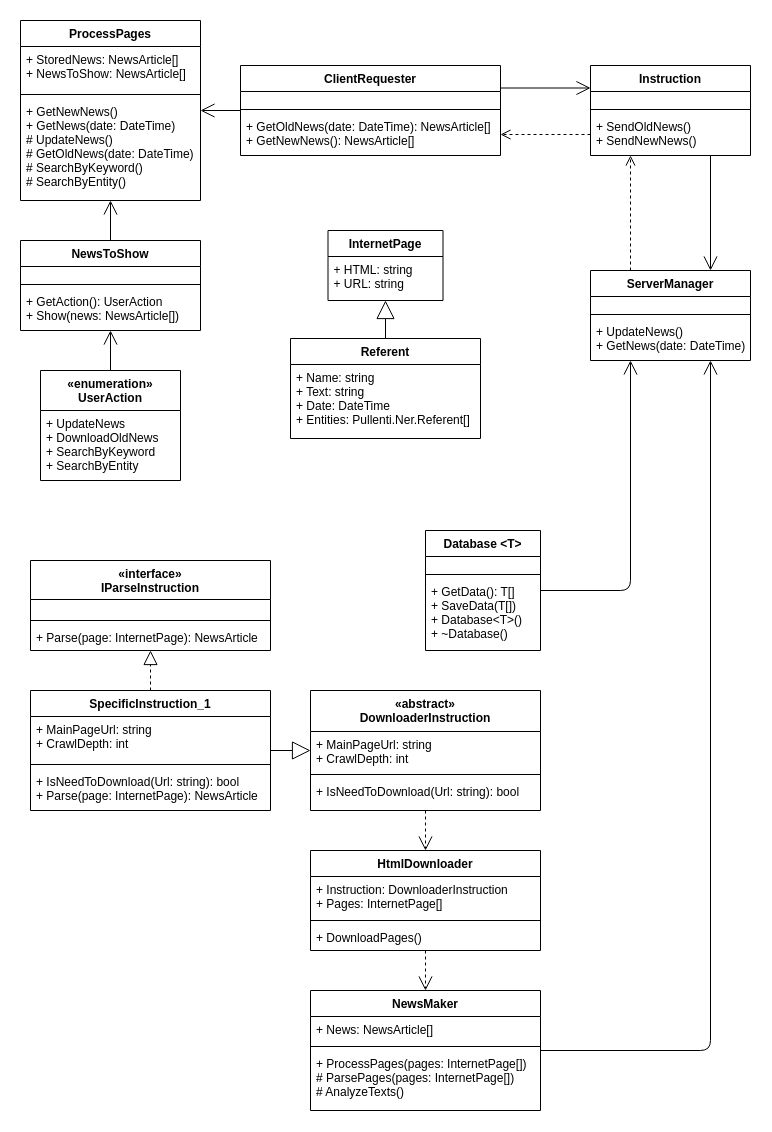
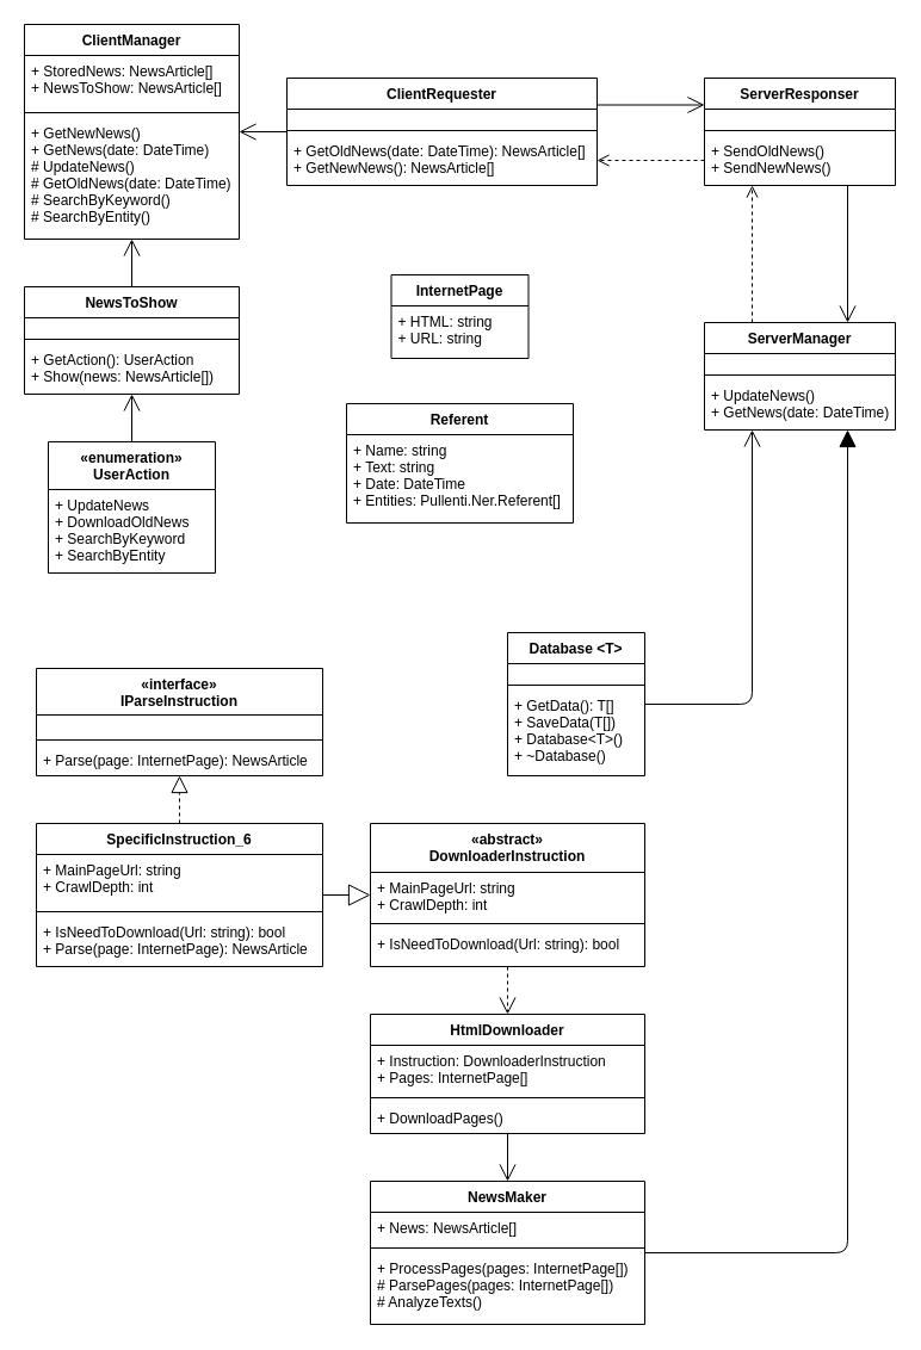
  <mxCell id="0" />
  <mxCell id="1" parent="0" />
  <mxCell id="2" value="ClientRequester" style="swimlane;fontStyle=1;align=center;verticalAlign=top;childLayout=stackLayout;horizontal=1;startSize=26;horizontalStack=0;resizeParent=1;resizeParentMax=0;resizeLast=0;collapsible=1;marginBottom=0;" parent="1" vertex="1"><mxGeometry x="240" y="65" width="260" height="90" as="geometry" /></mxCell>
  <mxCell id="3" value=" " style="text;strokeColor=none;fillColor=none;align=left;verticalAlign=top;spacingLeft=4;spacingRight=4;overflow=hidden;rotatable=0;points=[[0,0.5],[1,0.5]];portConstraint=eastwest;" parent="2" vertex="1"><mxGeometry y="26" width="260" height="14" as="geometry" /></mxCell>
  <mxCell id="4" value="" style="line;strokeWidth=1;fillColor=none;align=left;verticalAlign=middle;spacingTop=-1;spacingLeft=3;spacingRight=3;rotatable=0;labelPosition=right;points=[];portConstraint=eastwest;" parent="2" vertex="1"><mxGeometry y="40" width="260" height="8" as="geometry" /></mxCell>
  <mxCell id="5" value="+ GetOldNews(date: DateTime): NewsArticle[]&#10;+ GetNewNews(): NewsArticle[]" style="text;strokeColor=none;fillColor=none;align=left;verticalAlign=top;spacingLeft=4;spacingRight=4;overflow=hidden;rotatable=0;points=[[0,0.5],[1,0.5]];portConstraint=eastwest;" parent="2" vertex="1"><mxGeometry y="48" width="260" height="42" as="geometry" /></mxCell>
  <mxCell id="6" value="NewsToShow" style="swimlane;fontStyle=1;align=center;verticalAlign=top;childLayout=stackLayout;horizontal=1;startSize=26;horizontalStack=0;resizeParent=1;resizeParentMax=0;resizeLast=0;collapsible=1;marginBottom=0;" parent="1" vertex="1"><mxGeometry x="20" y="240" width="180" height="90" as="geometry" /></mxCell>
  <mxCell id="7" value=" " style="text;strokeColor=none;fillColor=none;align=left;verticalAlign=top;spacingLeft=4;spacingRight=4;overflow=hidden;rotatable=0;points=[[0,0.5],[1,0.5]];portConstraint=eastwest;" parent="6" vertex="1"><mxGeometry y="26" width="180" height="14" as="geometry" /></mxCell>
  <mxCell id="8" value="" style="line;strokeWidth=1;fillColor=none;align=left;verticalAlign=middle;spacingTop=-1;spacingLeft=3;spacingRight=3;rotatable=0;labelPosition=right;points=[];portConstraint=eastwest;" parent="6" vertex="1"><mxGeometry y="40" width="180" height="8" as="geometry" /></mxCell>
  <mxCell id="9" value="+ GetAction(): UserAction&#10;+ Show(news: NewsArticle[])" style="text;strokeColor=none;fillColor=none;align=left;verticalAlign=top;spacingLeft=4;spacingRight=4;overflow=hidden;rotatable=0;points=[[0,0.5],[1,0.5]];portConstraint=eastwest;" parent="6" vertex="1"><mxGeometry y="48" width="180" height="42" as="geometry" /></mxCell>
  <mxCell id="10" value="«enumeration»&#10;UserAction" style="swimlane;fontStyle=1;childLayout=stackLayout;horizontal=1;startSize=40;fillColor=#ffffff;horizontalStack=0;resizeParent=1;resizeParentMax=0;resizeLast=0;collapsible=1;marginBottom=0;" parent="1" vertex="1"><mxGeometry x="40" y="370" width="140" height="110" as="geometry" /></mxCell>
  <mxCell id="11" value="+ UpdateNews&#10;+ DownloadOldNews&#10;+ SearchByKeyword&#10;+ SearchByEntity" style="text;strokeColor=none;fillColor=none;align=left;verticalAlign=top;spacingLeft=4;spacingRight=4;overflow=hidden;rotatable=0;points=[[0,0.5],[1,0.5]];portConstraint=eastwest;" parent="10" vertex="1"><mxGeometry y="40" width="140" height="70" as="geometry" /></mxCell>
  <mxCell id="12" value="Referent" style="swimlane;fontStyle=1;childLayout=stackLayout;horizontal=1;startSize=26;fillColor=#ffffff;horizontalStack=0;resizeParent=1;resizeParentMax=0;resizeLast=0;collapsible=1;marginBottom=0;" parent="1" vertex="1"><mxGeometry x="290" y="338" width="190" height="100" as="geometry" /></mxCell>
  <mxCell id="13" value="+ Name: string&#10;+ Text: string&#10;+ Date: DateTime&#10;+ Entities: Pullenti.Ner.Referent[]" style="text;strokeColor=none;fillColor=none;align=left;verticalAlign=top;spacingLeft=4;spacingRight=4;overflow=hidden;rotatable=0;points=[[0,0.5],[1,0.5]];portConstraint=eastwest;" parent="12" vertex="1"><mxGeometry y="26" width="190" height="74" as="geometry" /></mxCell>
  <mxCell id="14" value="InternetPage" style="swimlane;fontStyle=1;childLayout=stackLayout;horizontal=1;startSize=26;fillColor=#ffffff;horizontalStack=0;resizeParent=1;resizeParentMax=0;resizeLast=0;collapsible=1;marginBottom=0;" parent="1" vertex="1"><mxGeometry x="327.5" y="230" width="115" height="70" as="geometry" /></mxCell>
  <mxCell id="15" value="+ HTML: string&#10;+ URL: string" style="text;strokeColor=none;fillColor=none;align=left;verticalAlign=top;spacingLeft=4;spacingRight=4;overflow=hidden;rotatable=0;points=[[0,0.5],[1,0.5]];portConstraint=eastwest;" parent="14" vertex="1"><mxGeometry y="26" width="115" height="44" as="geometry" /></mxCell>
- <mxCell id="16" value="" style="endArrow=block;endSize=16;endFill=0;html=1;arcSize=20;" parent="1" source="12" target="14" edge="1"><mxGeometry width="160" relative="1" as="geometry"><mxPoint x="-42.5" y="323" as="sourcePoint" /><mxPoint x="117.5" y="323" as="targetPoint" /></mxGeometry></mxCell>
  <mxCell id="17" value="" style="endArrow=open;endFill=1;endSize=12;html=1;" parent="1" source="10" target="6" edge="1"><mxGeometry width="160" relative="1" as="geometry"><mxPoint x="110" y="450" as="sourcePoint" /><mxPoint x="180" y="760" as="targetPoint" /></mxGeometry></mxCell>
  <mxCell id="18" value="" style="endArrow=open;endFill=1;endSize=12;html=1;" parent="1" source="2" target="61" edge="1"><mxGeometry width="160" relative="1" as="geometry"><mxPoint x="260" y="90" as="sourcePoint" /><mxPoint x="420" y="90" as="targetPoint" /></mxGeometry></mxCell>
- <mxCell id="19" value="Instruction" style="swimlane;fontStyle=1;align=center;verticalAlign=top;childLayout=stackLayout;horizontal=1;startSize=26;horizontalStack=0;resizeParent=1;resizeParentMax=0;resizeLast=0;collapsible=1;marginBottom=0;" parent="1" vertex="1"><mxGeometry x="590" y="65" width="160" height="90" as="geometry" /></mxCell>
+ <mxCell id="19" value="ServerResponser" style="swimlane;fontStyle=1;align=center;verticalAlign=top;childLayout=stackLayout;horizontal=1;startSize=26;horizontalStack=0;resizeParent=1;resizeParentMax=0;resizeLast=0;collapsible=1;marginBottom=0;" parent="1" vertex="1"><mxGeometry x="590" y="65" width="160" height="90" as="geometry" /></mxCell>
  <mxCell id="20" value=" " style="text;strokeColor=none;fillColor=none;align=left;verticalAlign=top;spacingLeft=4;spacingRight=4;overflow=hidden;rotatable=0;points=[[0,0.5],[1,0.5]];portConstraint=eastwest;" parent="19" vertex="1"><mxGeometry y="26" width="160" height="14" as="geometry" /></mxCell>
  <mxCell id="21" value="" style="line;strokeWidth=1;fillColor=none;align=left;verticalAlign=middle;spacingTop=-1;spacingLeft=3;spacingRight=3;rotatable=0;labelPosition=right;points=[];portConstraint=eastwest;" parent="19" vertex="1"><mxGeometry y="40" width="160" height="8" as="geometry" /></mxCell>
  <mxCell id="22" value="+ SendOldNews()&#10;+ SendNewNews()" style="text;strokeColor=none;fillColor=none;align=left;verticalAlign=top;spacingLeft=4;spacingRight=4;overflow=hidden;rotatable=0;points=[[0,0.5],[1,0.5]];portConstraint=eastwest;" parent="19" vertex="1"><mxGeometry y="48" width="160" height="42" as="geometry" /></mxCell>
  <mxCell id="23" value="" style="html=1;verticalAlign=bottom;endArrow=open;dashed=1;endSize=8;entryX=1;entryY=0.5;entryDx=0;entryDy=0;exitX=0;exitY=0.5;exitDx=0;exitDy=0;" parent="1" source="22" target="5" edge="1"><mxGeometry relative="1" as="geometry"><mxPoint x="110" y="555" as="sourcePoint" /><mxPoint x="30" y="555" as="targetPoint" /></mxGeometry></mxCell>
  <mxCell id="24" value="" style="endArrow=open;endFill=1;endSize=12;html=1;entryX=0;entryY=0.25;entryDx=0;entryDy=0;exitX=1;exitY=0.25;exitDx=0;exitDy=0;" parent="1" source="2" target="19" edge="1"><mxGeometry width="160" relative="1" as="geometry"><mxPoint x="210" y="555" as="sourcePoint" /><mxPoint x="370" y="555" as="targetPoint" /></mxGeometry></mxCell>
  <mxCell id="25" value="HtmlDownloader" style="swimlane;fontStyle=1;align=center;verticalAlign=top;childLayout=stackLayout;horizontal=1;startSize=26;horizontalStack=0;resizeParent=1;resizeParentMax=0;resizeLast=0;collapsible=1;marginBottom=0;" parent="1" vertex="1"><mxGeometry x="310" y="850" width="230" height="100" as="geometry" /></mxCell>
  <mxCell id="26" value="+ Instruction: DownloaderInstruction&#10;+ Pages: InternetPage[]" style="text;strokeColor=none;fillColor=none;align=left;verticalAlign=top;spacingLeft=4;spacingRight=4;overflow=hidden;rotatable=0;points=[[0,0.5],[1,0.5]];portConstraint=eastwest;" parent="25" vertex="1"><mxGeometry y="26" width="230" height="40" as="geometry" /></mxCell>
  <mxCell id="27" value="" style="line;strokeWidth=1;fillColor=none;align=left;verticalAlign=middle;spacingTop=-1;spacingLeft=3;spacingRight=3;rotatable=0;labelPosition=right;points=[];portConstraint=eastwest;" parent="25" vertex="1"><mxGeometry y="66" width="230" height="8" as="geometry" /></mxCell>
  <mxCell id="28" value="+ DownloadPages()" style="text;strokeColor=none;fillColor=none;align=left;verticalAlign=top;spacingLeft=4;spacingRight=4;overflow=hidden;rotatable=0;points=[[0,0.5],[1,0.5]];portConstraint=eastwest;" parent="25" vertex="1"><mxGeometry y="74" width="230" height="26" as="geometry" /></mxCell>
  <mxCell id="29" value="«abstract»&#10;DownloaderInstruction" style="swimlane;fontStyle=1;align=center;verticalAlign=top;childLayout=stackLayout;horizontal=1;startSize=41;horizontalStack=0;resizeParent=1;resizeParentMax=0;resizeLast=0;collapsible=1;marginBottom=0;" parent="1" vertex="1"><mxGeometry x="310" y="690" width="230" height="120" as="geometry" /></mxCell>
  <mxCell id="30" value="+ MainPageUrl: string&#10;+ CrawlDepth: int" style="text;strokeColor=none;fillColor=none;align=left;verticalAlign=top;spacingLeft=4;spacingRight=4;overflow=hidden;rotatable=0;points=[[0,0.5],[1,0.5]];portConstraint=eastwest;" parent="29" vertex="1"><mxGeometry y="41" width="230" height="39" as="geometry" /></mxCell>
  <mxCell id="31" value="" style="line;strokeWidth=1;fillColor=none;align=left;verticalAlign=middle;spacingTop=-1;spacingLeft=3;spacingRight=3;rotatable=0;labelPosition=right;points=[];portConstraint=eastwest;" parent="29" vertex="1"><mxGeometry y="80" width="230" height="8" as="geometry" /></mxCell>
  <mxCell id="32" value="+ IsNeedToDownload(Url: string): bool" style="text;strokeColor=none;fillColor=none;align=left;verticalAlign=top;spacingLeft=4;spacingRight=4;overflow=hidden;rotatable=0;points=[[0,0.5],[1,0.5]];portConstraint=eastwest;" parent="29" vertex="1"><mxGeometry y="88" width="230" height="32" as="geometry" /></mxCell>
  <mxCell id="33" value="NewsMaker" style="swimlane;fontStyle=1;align=center;verticalAlign=top;childLayout=stackLayout;horizontal=1;startSize=26;horizontalStack=0;resizeParent=1;resizeParentMax=0;resizeLast=0;collapsible=1;marginBottom=0;" parent="1" vertex="1"><mxGeometry x="310" y="990" width="230" height="120" as="geometry" /></mxCell>
  <mxCell id="34" value="+ News: NewsArticle[]" style="text;strokeColor=none;fillColor=none;align=left;verticalAlign=top;spacingLeft=4;spacingRight=4;overflow=hidden;rotatable=0;points=[[0,0.5],[1,0.5]];portConstraint=eastwest;" parent="33" vertex="1"><mxGeometry y="26" width="230" height="26" as="geometry" /></mxCell>
  <mxCell id="35" value="" style="line;strokeWidth=1;fillColor=none;align=left;verticalAlign=middle;spacingTop=-1;spacingLeft=3;spacingRight=3;rotatable=0;labelPosition=right;points=[];portConstraint=eastwest;" parent="33" vertex="1"><mxGeometry y="52" width="230" height="8" as="geometry" /></mxCell>
  <mxCell id="36" value="+ ProcessPages(pages: InternetPage[])&#10;# ParsePages(pages: InternetPage[])&#10;# AnalyzeTexts()" style="text;strokeColor=none;fillColor=none;align=left;verticalAlign=top;spacingLeft=4;spacingRight=4;overflow=hidden;rotatable=0;points=[[0,0.5],[1,0.5]];portConstraint=eastwest;" parent="33" vertex="1"><mxGeometry y="60" width="230" height="60" as="geometry" /></mxCell>
- <mxCell id="37" value="" style="endArrow=open;endFill=1;endSize=12;html=1;dashed=1;" parent="1" source="25" target="33" edge="1"><mxGeometry width="160" relative="1" as="geometry"><mxPoint x="-203.24" y="1175" as="sourcePoint" /><mxPoint x="-43.24" y="1175" as="targetPoint" /></mxGeometry></mxCell>
+ <mxCell id="37" value="" style="endArrow=open;endFill=1;endSize=12;html=1;" parent="1" source="25" target="33" edge="1"><mxGeometry width="160" relative="1" as="geometry"><mxPoint x="-203.24" y="1175" as="sourcePoint" /><mxPoint x="-43.24" y="1175" as="targetPoint" /></mxGeometry></mxCell>
  <mxCell id="38" value="Database &lt;T&gt;" style="swimlane;fontStyle=1;align=center;verticalAlign=top;childLayout=stackLayout;horizontal=1;startSize=26;horizontalStack=0;resizeParent=1;resizeParentMax=0;resizeLast=0;collapsible=1;marginBottom=0;" parent="1" vertex="1"><mxGeometry x="425" y="530" width="115" height="120" as="geometry" /></mxCell>
  <mxCell id="39" value=" " style="text;strokeColor=none;fillColor=none;align=left;verticalAlign=top;spacingLeft=4;spacingRight=4;overflow=hidden;rotatable=0;points=[[0,0.5],[1,0.5]];portConstraint=eastwest;" parent="38" vertex="1"><mxGeometry y="26" width="115" height="14" as="geometry" /></mxCell>
  <mxCell id="40" value="" style="line;strokeWidth=1;fillColor=none;align=left;verticalAlign=middle;spacingTop=-1;spacingLeft=3;spacingRight=3;rotatable=0;labelPosition=right;points=[];portConstraint=eastwest;" parent="38" vertex="1"><mxGeometry y="40" width="115" height="8" as="geometry" /></mxCell>
  <mxCell id="41" value="+ GetData(): T[]&#10;+ SaveData(T[])&#10;+ Database&lt;T&gt;()&#10;+ ~Database()" style="text;strokeColor=none;fillColor=none;align=left;verticalAlign=top;spacingLeft=4;spacingRight=4;overflow=hidden;rotatable=0;points=[[0,0.5],[1,0.5]];portConstraint=eastwest;" parent="38" vertex="1"><mxGeometry y="48" width="115" height="72" as="geometry" /></mxCell>
- <mxCell id="42" value="SpecificInstruction_1" style="swimlane;fontStyle=1;align=center;verticalAlign=top;childLayout=stackLayout;horizontal=1;startSize=26;horizontalStack=0;resizeParent=1;resizeParentMax=0;resizeLast=0;collapsible=1;marginBottom=0;labelBackgroundColor=#ffffff;fillColor=#ffffff;" parent="1" vertex="1"><mxGeometry x="30" y="690" width="240" height="120" as="geometry" /></mxCell>
+ <mxCell id="42" value="SpecificInstruction_6" style="swimlane;fontStyle=1;align=center;verticalAlign=top;childLayout=stackLayout;horizontal=1;startSize=26;horizontalStack=0;resizeParent=1;resizeParentMax=0;resizeLast=0;collapsible=1;marginBottom=0;labelBackgroundColor=#ffffff;fillColor=#ffffff;" parent="1" vertex="1"><mxGeometry x="30" y="690" width="240" height="120" as="geometry" /></mxCell>
  <mxCell id="43" value="+ MainPageUrl: string&#10;+ CrawlDepth: int" style="text;strokeColor=none;fillColor=none;align=left;verticalAlign=top;spacingLeft=4;spacingRight=4;overflow=hidden;rotatable=0;points=[[0,0.5],[1,0.5]];portConstraint=eastwest;" parent="42" vertex="1"><mxGeometry y="26" width="240" height="44" as="geometry" /></mxCell>
  <mxCell id="44" value="" style="line;strokeWidth=1;fillColor=none;align=left;verticalAlign=middle;spacingTop=-1;spacingLeft=3;spacingRight=3;rotatable=0;labelPosition=right;points=[];portConstraint=eastwest;" parent="42" vertex="1"><mxGeometry y="70" width="240" height="8" as="geometry" /></mxCell>
  <mxCell id="45" value="+ IsNeedToDownload(Url: string): bool&#10;+ Parse(page: InternetPage): NewsArticle" style="text;strokeColor=none;fillColor=none;align=left;verticalAlign=top;spacingLeft=4;spacingRight=4;overflow=hidden;rotatable=0;points=[[0,0.5],[1,0.5]];portConstraint=eastwest;" parent="42" vertex="1"><mxGeometry y="78" width="240" height="42" as="geometry" /></mxCell>
  <mxCell id="46" value="" style="endArrow=open;endFill=1;endSize=12;html=1;dashed=1;" parent="1" source="29" target="25" edge="1"><mxGeometry width="160" relative="1" as="geometry"><mxPoint x="-190.74" y="1245" as="sourcePoint" /><mxPoint x="-30.74" y="1245" as="targetPoint" /></mxGeometry></mxCell>
  <mxCell id="47" value="" style="endArrow=block;endSize=16;endFill=0;html=1;" parent="1" source="42" target="29" edge="1"><mxGeometry width="160" relative="1" as="geometry"><mxPoint x="-633.24" y="805" as="sourcePoint" /><mxPoint x="-473.24" y="805" as="targetPoint" /></mxGeometry></mxCell>
  <mxCell id="48" value="«interface»&#10;IParseInstruction" style="swimlane;fontStyle=1;align=center;verticalAlign=top;childLayout=stackLayout;horizontal=1;startSize=39;horizontalStack=0;resizeParent=1;resizeParentMax=0;resizeLast=0;collapsible=1;marginBottom=0;labelBackgroundColor=#ffffff;fillColor=#ffffff;" parent="1" vertex="1"><mxGeometry x="30" y="560" width="240" height="90" as="geometry" /></mxCell>
  <mxCell id="49" value=" " style="text;strokeColor=none;fillColor=none;align=left;verticalAlign=top;spacingLeft=4;spacingRight=4;overflow=hidden;rotatable=0;points=[[0,0.5],[1,0.5]];portConstraint=eastwest;" parent="48" vertex="1"><mxGeometry y="39" width="240" height="17" as="geometry" /></mxCell>
  <mxCell id="50" value="" style="line;strokeWidth=1;fillColor=none;align=left;verticalAlign=middle;spacingTop=-1;spacingLeft=3;spacingRight=3;rotatable=0;labelPosition=right;points=[];portConstraint=eastwest;" parent="48" vertex="1"><mxGeometry y="56" width="240" height="8" as="geometry" /></mxCell>
  <mxCell id="51" value="+ Parse(page: InternetPage): NewsArticle" style="text;strokeColor=none;fillColor=none;align=left;verticalAlign=top;spacingLeft=4;spacingRight=4;overflow=hidden;rotatable=0;points=[[0,0.5],[1,0.5]];portConstraint=eastwest;" parent="48" vertex="1"><mxGeometry y="64" width="240" height="26" as="geometry" /></mxCell>
  <mxCell id="52" value="" style="endArrow=block;dashed=1;endFill=0;endSize=12;html=1;" parent="1" source="42" target="48" edge="1"><mxGeometry width="160" relative="1" as="geometry"><mxPoint x="-63.24" y="669" as="sourcePoint" /><mxPoint x="96.76" y="669" as="targetPoint" /></mxGeometry></mxCell>
  <mxCell id="53" value="ServerManager" style="swimlane;fontStyle=1;align=center;verticalAlign=top;childLayout=stackLayout;horizontal=1;startSize=26;horizontalStack=0;resizeParent=1;resizeParentMax=0;resizeLast=0;collapsible=1;marginBottom=0;labelBackgroundColor=#ffffff;fillColor=#ffffff;" parent="1" vertex="1"><mxGeometry x="590" y="270" width="160" height="90" as="geometry" /></mxCell>
  <mxCell id="54" value=" " style="text;strokeColor=none;fillColor=none;align=left;verticalAlign=top;spacingLeft=4;spacingRight=4;overflow=hidden;rotatable=0;points=[[0,0.5],[1,0.5]];portConstraint=eastwest;" parent="53" vertex="1"><mxGeometry y="26" width="160" height="14" as="geometry" /></mxCell>
  <mxCell id="55" value="" style="line;strokeWidth=1;fillColor=none;align=left;verticalAlign=middle;spacingTop=-1;spacingLeft=3;spacingRight=3;rotatable=0;labelPosition=right;points=[];portConstraint=eastwest;" parent="53" vertex="1"><mxGeometry y="40" width="160" height="8" as="geometry" /></mxCell>
  <mxCell id="56" value="+ UpdateNews()&#10;+ GetNews(date: DateTime)" style="text;strokeColor=none;fillColor=none;align=left;verticalAlign=top;spacingLeft=4;spacingRight=4;overflow=hidden;rotatable=0;points=[[0,0.5],[1,0.5]];portConstraint=eastwest;" parent="53" vertex="1"><mxGeometry y="48" width="160" height="42" as="geometry" /></mxCell>
  <mxCell id="57" value="" style="endArrow=open;endFill=1;endSize=12;html=1;exitX=0.75;exitY=1;exitDx=0;exitDy=0;exitPerimeter=0;entryX=0.75;entryY=0;entryDx=0;entryDy=0;" parent="1" source="22" target="53" edge="1"><mxGeometry width="160" relative="1" as="geometry"><mxPoint x="700" y="160" as="sourcePoint" /><mxPoint x="810" y="230" as="targetPoint" /></mxGeometry></mxCell>
  <mxCell id="58" value="" style="html=1;verticalAlign=bottom;endArrow=open;dashed=1;endSize=8;entryX=0.25;entryY=1;entryDx=0;entryDy=0;entryPerimeter=0;exitX=0.25;exitY=0;exitDx=0;exitDy=0;" parent="1" source="53" target="22" edge="1"><mxGeometry y="-10" relative="1" as="geometry"><mxPoint x="680" y="230" as="sourcePoint" /><mxPoint x="600" y="230" as="targetPoint" /><mxPoint as="offset" /></mxGeometry></mxCell>
  <mxCell id="59" value="" style="endArrow=open;endFill=1;endSize=12;html=1;entryX=0.25;entryY=1;entryDx=0;entryDy=0;entryPerimeter=0;" parent="1" source="38" target="56" edge="1"><mxGeometry width="160" relative="1" as="geometry"><mxPoint x="550" y="500" as="sourcePoint" /><mxPoint x="630" y="370" as="targetPoint" /><Array as="points"><mxPoint x="630" y="590" /></Array></mxGeometry></mxCell>
- <mxCell id="60" value="" style="endArrow=open;endFill=1;endSize=12;html=1;entryX=0.75;entryY=1;entryDx=0;entryDy=0;entryPerimeter=0;" parent="1" source="33" target="56" edge="1"><mxGeometry width="160" relative="1" as="geometry"><mxPoint x="30" y="1070" as="sourcePoint" /><mxPoint x="710" y="370" as="targetPoint" /><Array as="points"><mxPoint x="710" y="1050" /></Array></mxGeometry></mxCell>
- <mxCell id="61" value="ProcessPages" style="swimlane;fontStyle=1;align=center;verticalAlign=top;childLayout=stackLayout;horizontal=1;startSize=26;horizontalStack=0;resizeParent=1;resizeParentMax=0;resizeLast=0;collapsible=1;marginBottom=0;labelBackgroundColor=#ffffff;fillColor=#ffffff;" parent="1" vertex="1"><mxGeometry x="20" y="20" width="180" height="180" as="geometry" /></mxCell>
+ <mxCell id="60" value="" style="endArrow=block;endFill=1;endSize=12;html=1;entryX=0.75;entryY=1;entryDx=0;entryDy=0;entryPerimeter=0;" parent="1" source="33" target="56" edge="1"><mxGeometry width="160" relative="1" as="geometry"><mxPoint x="30" y="1070" as="sourcePoint" /><mxPoint x="710" y="370" as="targetPoint" /><Array as="points"><mxPoint x="710" y="1050" /></Array></mxGeometry></mxCell>
+ <mxCell id="61" value="ClientManager" style="swimlane;fontStyle=1;align=center;verticalAlign=top;childLayout=stackLayout;horizontal=1;startSize=26;horizontalStack=0;resizeParent=1;resizeParentMax=0;resizeLast=0;collapsible=1;marginBottom=0;labelBackgroundColor=#ffffff;fillColor=#ffffff;" parent="1" vertex="1"><mxGeometry x="20" y="20" width="180" height="180" as="geometry" /></mxCell>
  <mxCell id="62" value="+ StoredNews: NewsArticle[]&#10;+ NewsToShow: NewsArticle[]&#10;" style="text;strokeColor=none;fillColor=none;align=left;verticalAlign=top;spacingLeft=4;spacingRight=4;overflow=hidden;rotatable=0;points=[[0,0.5],[1,0.5]];portConstraint=eastwest;" parent="61" vertex="1"><mxGeometry y="26" width="180" height="44" as="geometry" /></mxCell>
  <mxCell id="63" value="" style="line;strokeWidth=1;fillColor=none;align=left;verticalAlign=middle;spacingTop=-1;spacingLeft=3;spacingRight=3;rotatable=0;labelPosition=right;points=[];portConstraint=eastwest;" parent="61" vertex="1"><mxGeometry y="70" width="180" height="8" as="geometry" /></mxCell>
  <mxCell id="64" value="+ GetNewNews()&#10;+ GetNews(date: DateTime)&#10;# UpdateNews()&#10;# GetOldNews(date: DateTime)&#10;# SearchByKeyword()&#10;# SearchByEntity()" style="text;strokeColor=none;fillColor=none;align=left;verticalAlign=top;spacingLeft=4;spacingRight=4;overflow=hidden;rotatable=0;points=[[0,0.5],[1,0.5]];portConstraint=eastwest;" parent="61" vertex="1"><mxGeometry y="78" width="180" height="102" as="geometry" /></mxCell>
  <mxCell id="65" value="" style="endArrow=open;endFill=1;endSize=12;html=1;" parent="1" source="6" target="61" edge="1"><mxGeometry width="160" relative="1" as="geometry"><mxPoint x="140" y="230" as="sourcePoint" /><mxPoint x="110" y="250" as="targetPoint" /></mxGeometry></mxCell>
